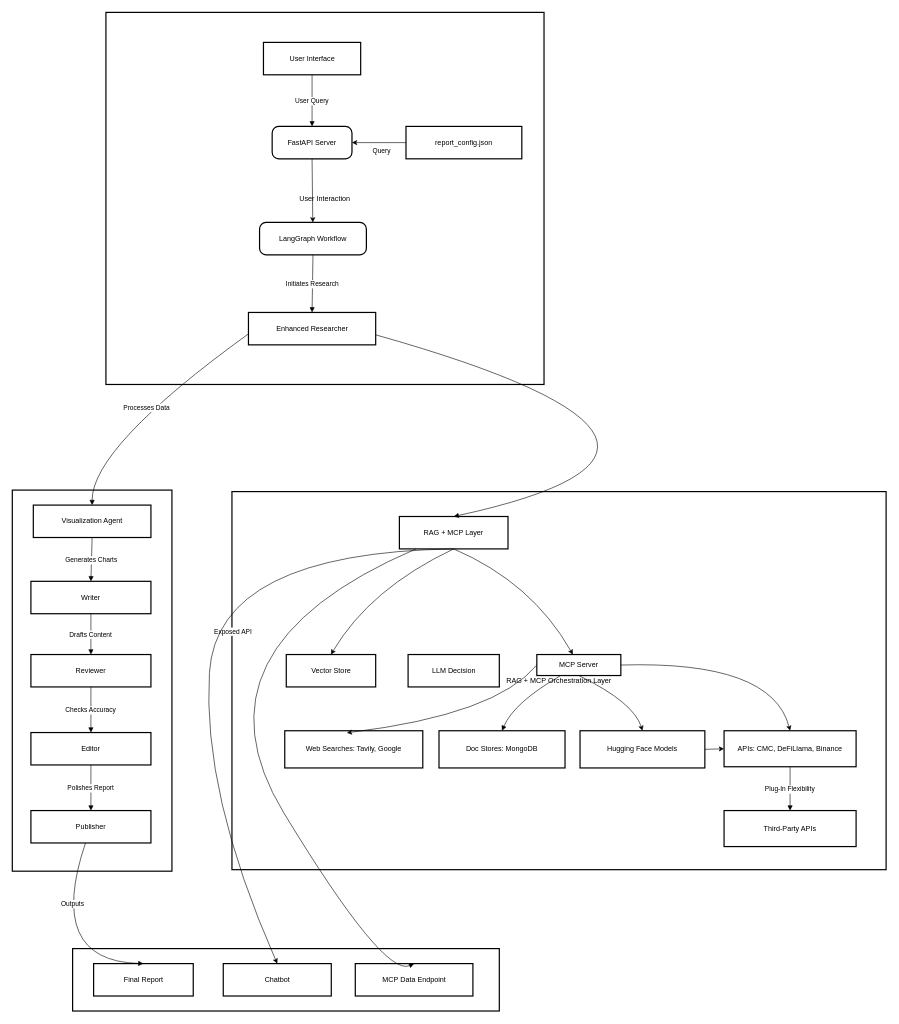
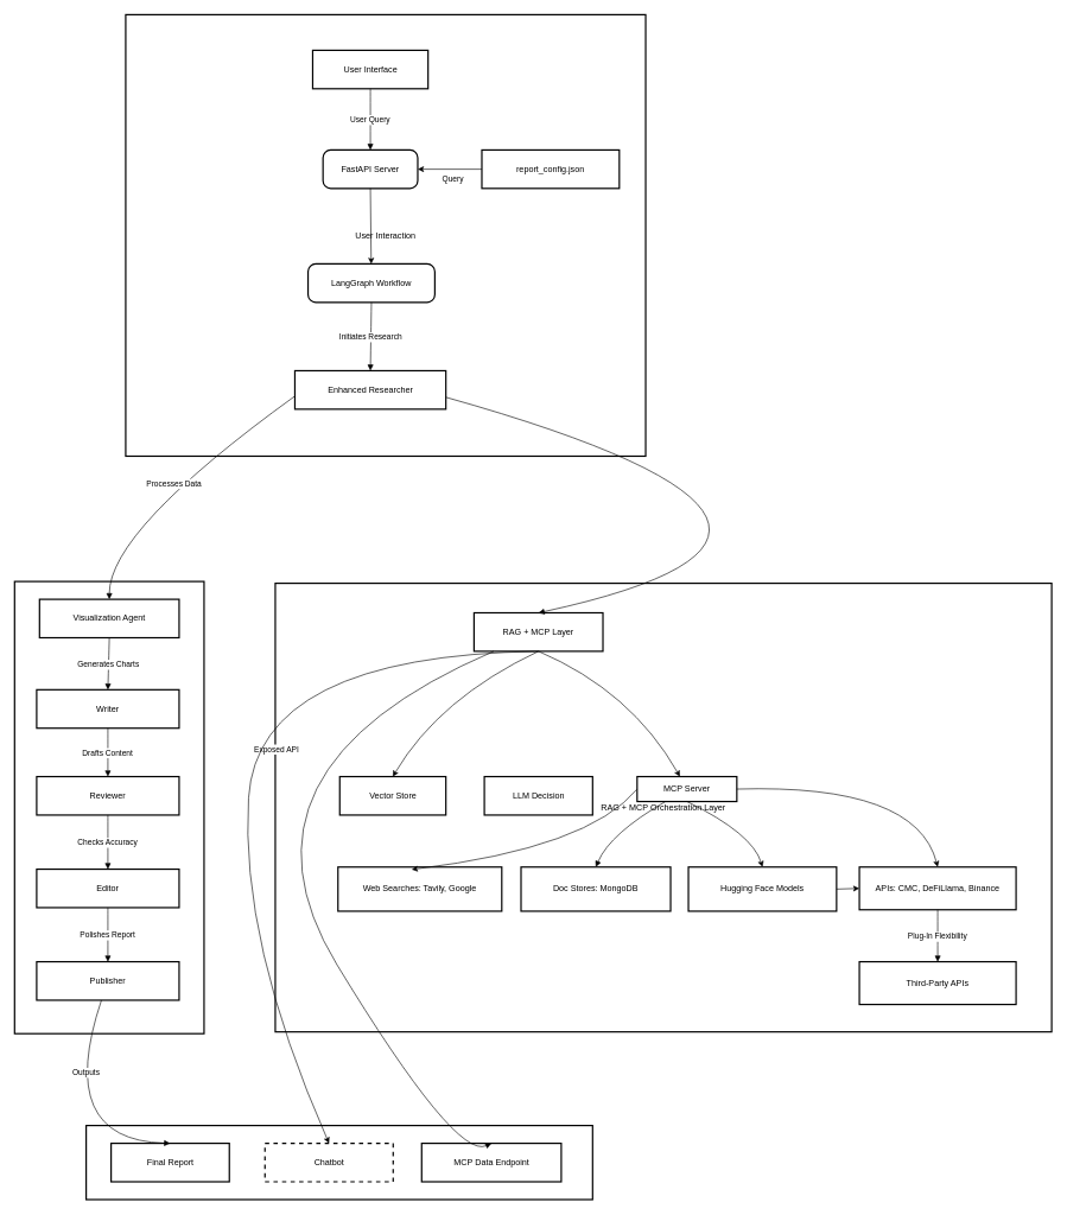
  <mxCell id="0" />
  <mxCell id="1" parent="0" />
  <mxCell id="2" value="Outputs" style="whiteSpace=wrap;strokeWidth=2;" vertex="1" parent="1"><mxGeometry x="120.5" y="1580" width="711" height="104" as="geometry" /></mxCell>
  <mxCell id="3" value="Agent Pipeline" style="whiteSpace=wrap;strokeWidth=2;" vertex="1" parent="1"><mxGeometry x="20" y="816" width="266" height="635" as="geometry" /></mxCell>
  <mxCell id="4" value="RAG + MCP Orchestration Layer" style="whiteSpace=wrap;strokeWidth=2;" vertex="1" parent="1"><mxGeometry x="386" y="818.5" width="1090" height="630" as="geometry" /></mxCell>
  <mxCell id="5" value="User Interaction" style="whiteSpace=wrap;strokeWidth=2;" vertex="1" parent="1"><mxGeometry x="176" y="20" width="730" height="620" as="geometry" /></mxCell>
  <mxCell id="6" value="User Interface" style="whiteSpace=wrap;strokeWidth=2;" vertex="1" parent="1"><mxGeometry x="438.5" y="70" width="162" height="54" as="geometry" /></mxCell>
  <mxCell id="7" value="FastAPI Server" style="rounded=1;arcSize=20;strokeWidth=2" vertex="1" parent="1"><mxGeometry x="453" y="210" width="133" height="54" as="geometry" /></mxCell>
  <mxCell id="8" value="report_config.json" style="whiteSpace=wrap;strokeWidth=2;" vertex="1" parent="1"><mxGeometry x="676" y="210" width="193" height="54" as="geometry" /></mxCell>
  <mxCell id="9" value="LangGraph Workflow" style="rounded=1;arcSize=20;strokeWidth=2" vertex="1" parent="1"><mxGeometry x="432" y="370" width="178" height="54" as="geometry" /></mxCell>
  <mxCell id="10" value="Enhanced Researcher" style="whiteSpace=wrap;strokeWidth=2;" vertex="1" parent="1"><mxGeometry x="413.5" y="520" width="212" height="54" as="geometry" /></mxCell>
  <mxCell id="11" value="RAG + MCP Layer" style="whiteSpace=wrap;strokeWidth=2;" vertex="1" parent="1"><mxGeometry x="665" y="860" width="181" height="54" as="geometry" /></mxCell>
  <mxCell id="12" value="Vector Store" style="whiteSpace=wrap;strokeWidth=2;" vertex="1" parent="1"><mxGeometry x="476.5" y="1090" width="149" height="54" as="geometry" /></mxCell>
  <mxCell id="13" value="LLM Decision" style="whiteSpace=wrap;strokeWidth=2;" vertex="1" parent="1"><mxGeometry x="679.5" y="1090" width="152" height="54" as="geometry" /></mxCell>
  <mxCell id="14" value="MCP Server" style="whiteSpace=wrap;strokeWidth=2;" vertex="1" parent="1"><mxGeometry x="894" y="1090" width="140" height="35" as="geometry" /></mxCell>
  <mxCell id="15" value="APIs: CMC, DeFiLlama, Binance" style="whiteSpace=wrap;strokeWidth=2;" vertex="1" parent="1"><mxGeometry x="1206" y="1217" width="220" height="60" as="geometry" /></mxCell>
  <mxCell id="16" value="Third-Party APIs" style="whiteSpace=wrap;strokeWidth=2;" vertex="1" parent="1"><mxGeometry x="1206" y="1350" width="220" height="60" as="geometry" /></mxCell>
  <mxCell id="17" value="Visualization Agent" style="whiteSpace=wrap;strokeWidth=2;" vertex="1" parent="1"><mxGeometry x="55" y="841" width="196" height="54" as="geometry" /></mxCell>
  <mxCell id="18" value="Writer" style="whiteSpace=wrap;strokeWidth=2;" vertex="1" parent="1"><mxGeometry x="51" y="968" width="200" height="54" as="geometry" /></mxCell>
  <mxCell id="19" value="Reviewer" style="whiteSpace=wrap;strokeWidth=2;" vertex="1" parent="1"><mxGeometry x="51" y="1090" width="200" height="54" as="geometry" /></mxCell>
  <mxCell id="20" value="Editor" style="whiteSpace=wrap;strokeWidth=2;" vertex="1" parent="1"><mxGeometry x="51" y="1220" width="200" height="54" as="geometry" /></mxCell>
  <mxCell id="21" value="Publisher" style="whiteSpace=wrap;strokeWidth=2;" vertex="1" parent="1"><mxGeometry x="51" y="1350" width="200" height="54" as="geometry" /></mxCell>
  <mxCell id="22" value="Final Report" style="whiteSpace=wrap;strokeWidth=2;" vertex="1" parent="1"><mxGeometry x="155.5" y="1605" width="166" height="54" as="geometry" /></mxCell>
- <mxCell id="23" value="Chatbot" style="whiteSpace=wrap;strokeWidth=2;" vertex="1" parent="1"><mxGeometry x="371.5" y="1605" width="180" height="54" as="geometry" /></mxCell>
+ <mxCell id="23" value="Chatbot" style="whiteSpace=wrap;strokeWidth=2;dashed=1;" vertex="1" parent="1"><mxGeometry x="371.5" y="1605" width="180" height="54" as="geometry" /></mxCell>
  <mxCell id="24" value="MCP Data Endpoint" style="whiteSpace=wrap;strokeWidth=2;" vertex="1" parent="1"><mxGeometry x="591.5" y="1605" width="196" height="54" as="geometry" /></mxCell>
  <mxCell id="25" value="User Query" style="curved=1;startArrow=none;endArrow=block;exitX=0.5;exitY=1;entryX=0.5;entryY=-0.01;rounded=0;" edge="1" parent="1" source="6" target="7"><mxGeometry relative="1" as="geometry"><Array as="points" /></mxGeometry></mxCell>
  <mxCell id="26" value="Initiates Research" style="curved=1;startArrow=none;endArrow=block;exitX=0.5;exitY=1;entryX=0.5;entryY=-0.01;rounded=0;" edge="1" parent="1" source="9" target="10"><mxGeometry relative="1" as="geometry"><Array as="points" /></mxGeometry></mxCell>
  <mxCell id="27" value="Query" style="curved=1;startArrow=none;endArrow=block;exitX=1;exitY=0.69;entryX=0.5;entryY=0;rounded=0;" edge="1" parent="1" source="10" target="11"><mxGeometry x="-1" y="307" relative="1" as="geometry"><Array as="points"><mxPoint x="1288" y="744" /></Array><mxPoint x="-73" y="-12" as="offset" /></mxGeometry></mxCell>
  <mxCell id="28" value="Plug-In Flexibility" style="curved=1;startArrow=none;endArrow=block;entryX=0.5;entryY=0;rounded=0;exitX=0.5;exitY=1;exitDx=0;exitDy=0;entryDx=0;entryDy=0;" edge="1" parent="1" source="15" target="16"><mxGeometry relative="1" as="geometry"><Array as="points" /></mxGeometry></mxCell>
  <mxCell id="29" value="Processes Data" style="curved=1;startArrow=none;endArrow=block;exitX=0;exitY=0.66;entryX=0.5;entryY=0;rounded=0;" edge="1" parent="1" source="10" target="17"><mxGeometry relative="1" as="geometry"><Array as="points"><mxPoint x="153" y="744" /></Array></mxGeometry></mxCell>
  <mxCell id="30" value="Generates Charts" style="curved=1;startArrow=none;endArrow=block;exitX=0.5;exitY=1;entryX=0.5;entryY=-0.01;rounded=0;" edge="1" parent="1" source="17" target="18"><mxGeometry relative="1" as="geometry"><Array as="points" /></mxGeometry></mxCell>
  <mxCell id="31" value="Drafts Content" style="curved=1;startArrow=none;endArrow=block;exitX=0.5;exitY=0.99;entryX=0.5;entryY=0;rounded=0;" edge="1" parent="1" source="18" target="19"><mxGeometry relative="1" as="geometry"><Array as="points" /></mxGeometry></mxCell>
  <mxCell id="32" value="Checks Accuracy" style="curved=1;startArrow=none;endArrow=block;exitX=0.5;exitY=1;entryX=0.5;entryY=-0.01;rounded=0;" edge="1" parent="1" source="19" target="20"><mxGeometry relative="1" as="geometry"><Array as="points" /></mxGeometry></mxCell>
  <mxCell id="33" value="Polishes Report" style="curved=1;startArrow=none;endArrow=block;exitX=0.5;exitY=0.99;entryX=0.5;entryY=0;rounded=0;" edge="1" parent="1" source="20" target="21"><mxGeometry relative="1" as="geometry"><Array as="points" /></mxGeometry></mxCell>
  <mxCell id="34" value="Outputs" style="curved=1;startArrow=none;endArrow=block;entryX=0.5;entryY=0;rounded=0;entryDx=0;entryDy=0;" edge="1" parent="1" source="21" target="22"><mxGeometry x="-0.449" y="13" relative="1" as="geometry"><Array as="points"><mxPoint x="76" y="1600" /></Array><mxPoint x="152" y="1430" as="sourcePoint" /><mxPoint x="138" y="1785" as="targetPoint" /><mxPoint x="-1" as="offset" /></mxGeometry></mxCell>
  <mxCell id="35" value="Exposed API" style="curved=1;startArrow=none;endArrow=block;entryX=0.5;entryY=0;rounded=0;" edge="1" parent="1" source="11" target="24"><mxGeometry x="-0.403" y="6" relative="1" as="geometry"><Array as="points"><mxPoint x="306" y="1080" /><mxPoint x="639" y="1628" /></Array><mxPoint x="966" y="1140" as="sourcePoint" /><mxPoint as="offset" /></mxGeometry></mxCell>
  <mxCell id="36" value="" style="endArrow=classic;html=1;rounded=0;exitX=0.5;exitY=1;exitDx=0;exitDy=0;" edge="1" parent="1" source="7" target="9"><mxGeometry width="50" height="50" relative="1" as="geometry"><mxPoint x="826" y="630" as="sourcePoint" /><mxPoint x="876" y="580" as="targetPoint" /></mxGeometry></mxCell>
  <mxCell id="37" value="" style="endArrow=classic;html=1;rounded=0;exitX=0;exitY=0.5;exitDx=0;exitDy=0;entryX=1;entryY=0.5;entryDx=0;entryDy=0;" edge="1" parent="1" source="8" target="7"><mxGeometry width="50" height="50" relative="1" as="geometry"><mxPoint x="826" y="630" as="sourcePoint" /><mxPoint x="596" y="240" as="targetPoint" /></mxGeometry></mxCell>
  <mxCell id="38" value="" style="endArrow=classic;html=1;rounded=0;exitX=0.5;exitY=1;exitDx=0;exitDy=0;curved=1;" edge="1" parent="1" source="11" target="14"><mxGeometry width="50" height="50" relative="1" as="geometry"><mxPoint x="1056" y="1280" as="sourcePoint" /><mxPoint x="1106" y="1230" as="targetPoint" /><Array as="points"><mxPoint x="886" y="970" /></Array></mxGeometry></mxCell>
  <mxCell id="39" value="" style="curved=1;startArrow=none;endArrow=block;entryX=0.5;entryY=0;rounded=0;" edge="1" parent="1" source="14" target="40"><mxGeometry relative="1" as="geometry"><Array as="points"><mxPoint x="856" y="1170" /></Array><mxPoint x="966" y="1150" as="sourcePoint" /><mxPoint x="1446" y="980" as="targetPoint" /></mxGeometry></mxCell>
  <mxCell id="40" value="Doc Stores: MongoDB" style="whiteSpace=wrap;strokeWidth=2;" vertex="1" parent="1"><mxGeometry x="731" y="1217" width="210" height="62" as="geometry" /></mxCell>
  <mxCell id="41" value="" style="endArrow=classic;html=1;rounded=0;exitX=0.5;exitY=1;exitDx=0;exitDy=0;entryX=0.5;entryY=0;entryDx=0;entryDy=0;curved=1;" edge="1" parent="1" source="11" target="23"><mxGeometry width="50" height="50" relative="1" as="geometry"><mxPoint x="806" y="1370" as="sourcePoint" /><mxPoint x="856" y="1320" as="targetPoint" /><Array as="points"><mxPoint x="361" y="920" /><mxPoint x="336" y="1320" /></Array></mxGeometry></mxCell>
  <mxCell id="42" value="" style="endArrow=classic;html=1;rounded=0;exitX=0.5;exitY=1;exitDx=0;exitDy=0;entryX=0.5;entryY=0;entryDx=0;entryDy=0;curved=1;" edge="1" parent="1" source="11" target="12"><mxGeometry width="50" height="50" relative="1" as="geometry"><mxPoint x="806" y="1370" as="sourcePoint" /><mxPoint x="856" y="1320" as="targetPoint" /><Array as="points"><mxPoint x="616" y="980" /></Array></mxGeometry></mxCell>
  <mxCell id="43" value="Web Searches: Tavily, Google" style="whiteSpace=wrap;strokeWidth=2;" vertex="1" parent="1"><mxGeometry x="474" y="1217" width="230" height="62" as="geometry" /></mxCell>
  <mxCell id="44" value="" style="endArrow=classic;html=1;rounded=0;exitX=1;exitY=0.5;exitDx=0;exitDy=0;entryX=0;entryY=0.5;entryDx=0;entryDy=0;" edge="1" parent="1" source="46" target="15"><mxGeometry width="50" height="50" relative="1" as="geometry"><mxPoint x="1096" y="1440" as="sourcePoint" /><mxPoint x="1146" y="1390" as="targetPoint" /></mxGeometry></mxCell>
  <mxCell id="45" value="" style="endArrow=classic;html=1;rounded=0;exitX=0.5;exitY=1;exitDx=0;exitDy=0;entryX=0.5;entryY=0;entryDx=0;entryDy=0;curved=1;" edge="1" parent="1" source="14" target="46"><mxGeometry width="50" height="50" relative="1" as="geometry"><mxPoint x="964" y="1144" as="sourcePoint" /><mxPoint x="1256" y="1320" as="targetPoint" /><Array as="points"><mxPoint x="1056" y="1170" /></Array></mxGeometry></mxCell>
  <mxCell id="46" value="Hugging Face Models" style="whiteSpace=wrap;strokeWidth=2;" vertex="1" parent="1"><mxGeometry x="966" y="1217" width="208" height="62" as="geometry" /></mxCell>
  <mxCell id="47" value="" style="endArrow=classic;html=1;rounded=0;exitX=1;exitY=0.5;exitDx=0;exitDy=0;entryX=0.5;entryY=0;entryDx=0;entryDy=0;curved=1;" edge="1" parent="1" source="14" target="15"><mxGeometry width="50" height="50" relative="1" as="geometry"><mxPoint x="1096" y="1440" as="sourcePoint" /><mxPoint x="1146" y="1390" as="targetPoint" /><Array as="points"><mxPoint x="1286" y="1100" /></Array></mxGeometry></mxCell>
  <mxCell id="48" value="" style="endArrow=classic;html=1;rounded=0;exitX=0;exitY=0.5;exitDx=0;exitDy=0;entryX=0.45;entryY=0.055;entryDx=0;entryDy=0;entryPerimeter=0;curved=1;" edge="1" parent="1" source="14" target="43"><mxGeometry width="50" height="50" relative="1" as="geometry"><mxPoint x="1096" y="1440" as="sourcePoint" /><mxPoint x="1146" y="1390" as="targetPoint" /><Array as="points"><mxPoint x="826" y="1190" /></Array></mxGeometry></mxCell>
